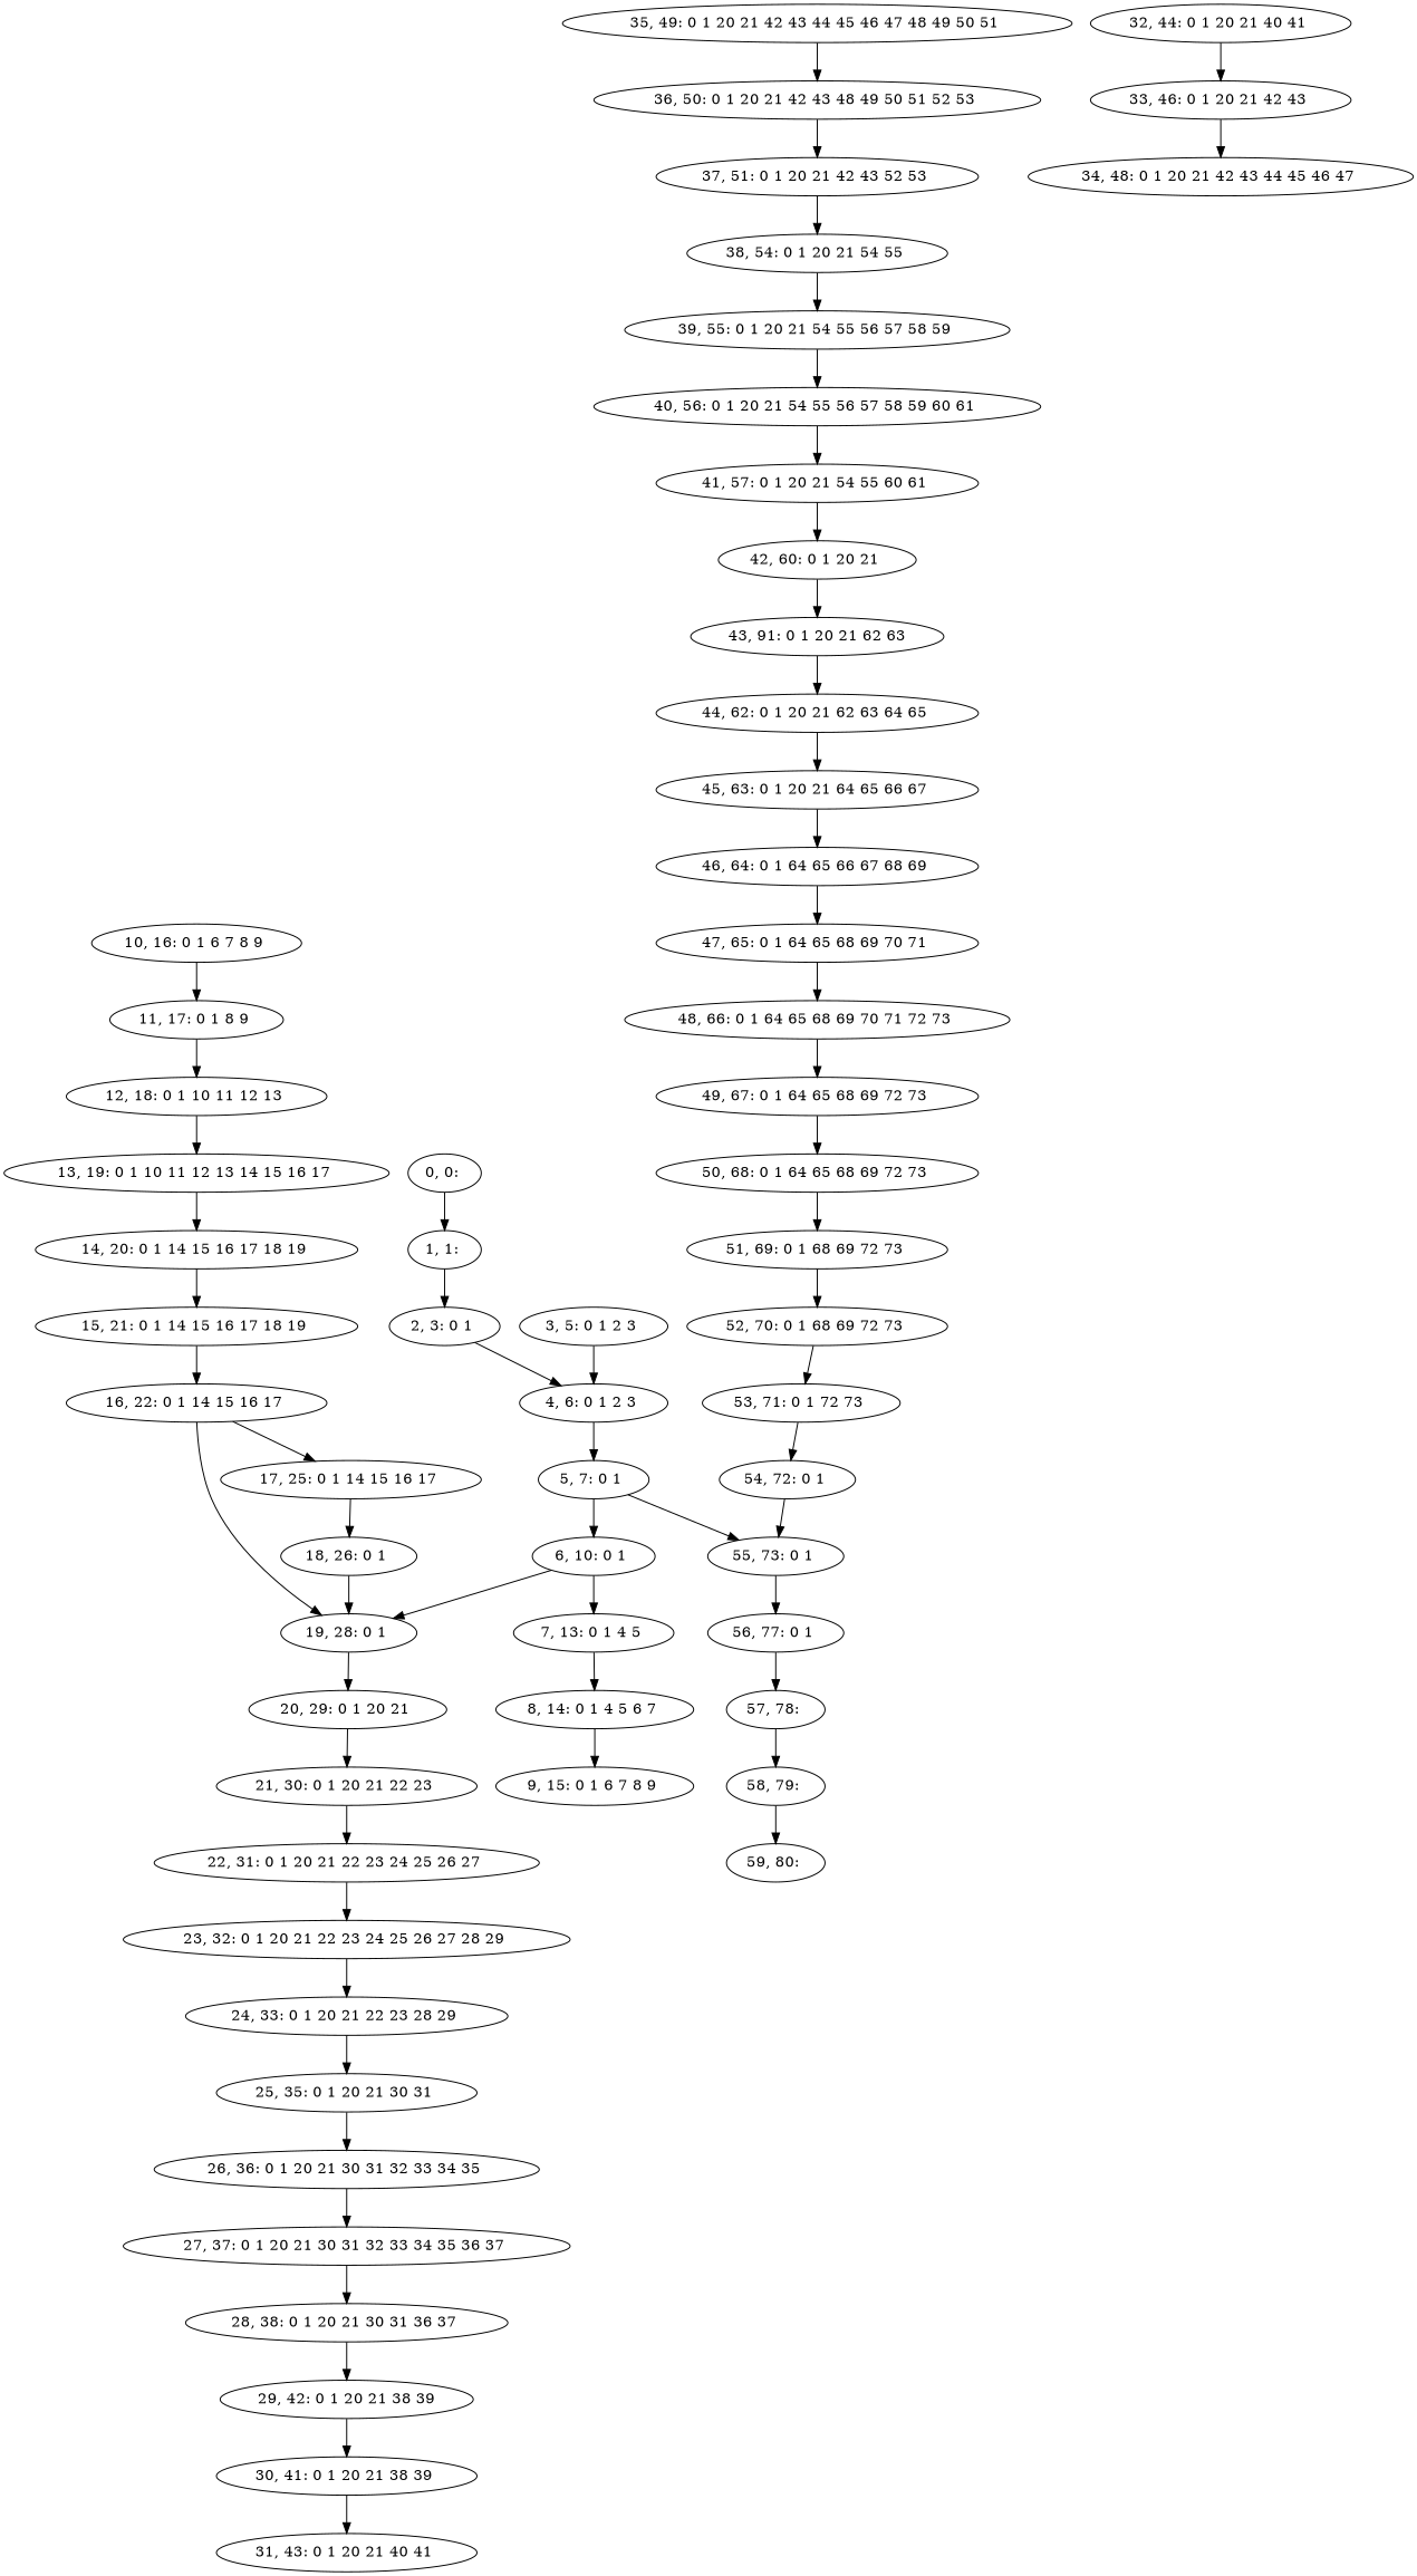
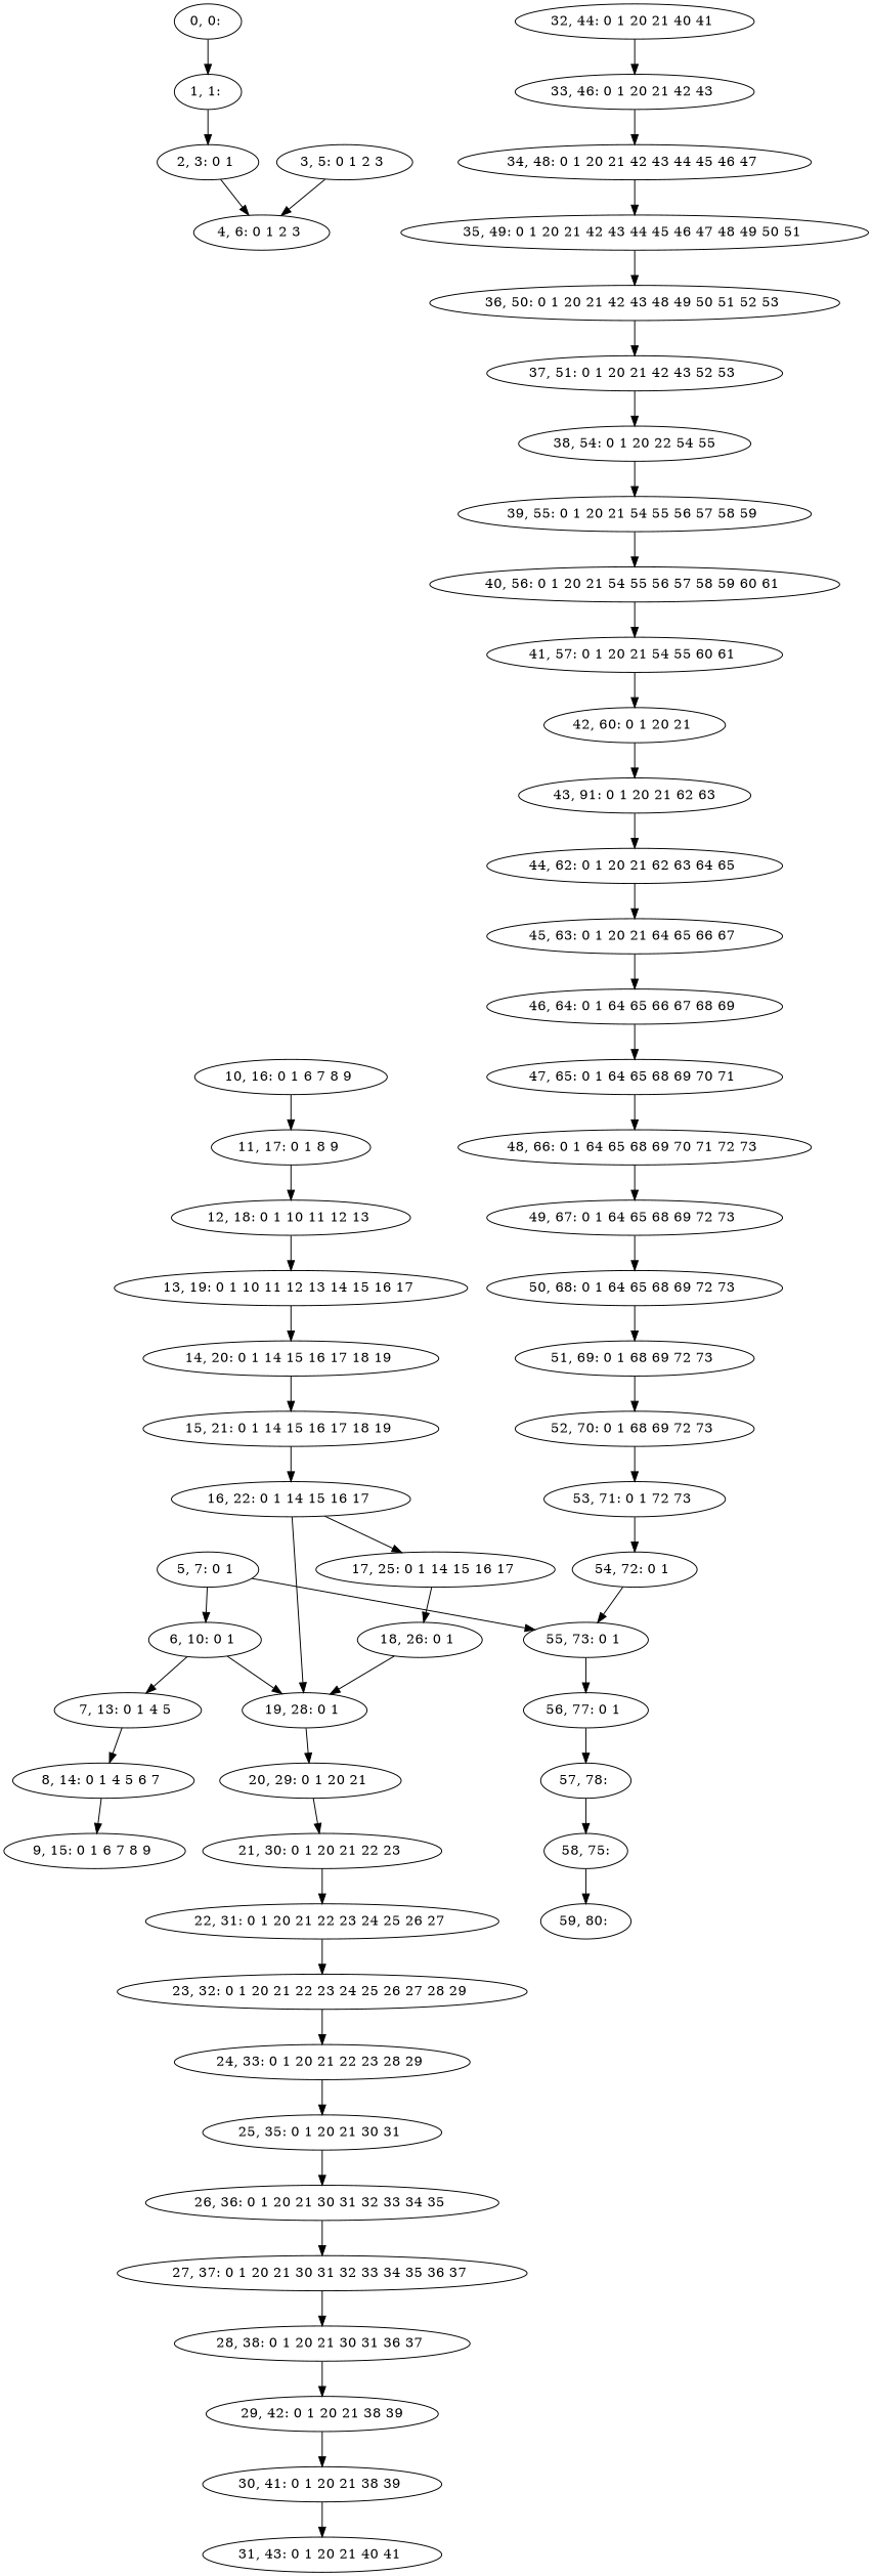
  digraph {
    n1 [label="0, 0: "]
    n2 [label="1, 1: "]
    n3 [label="2, 3: 0 1 "]
    n4 [label="4, 6: 0 1 2 3 "]
    n5 [label="3, 5: 0 1 2 3 "]
    n6 [label="5, 7: 0 1 "]
    n7 [label="6, 10: 0 1 "]
    n8 [label="55, 73: 0 1 "]
    n9 [label="7, 13: 0 1 4 5 "]
    n10 [label="19, 28: 0 1 "]
    n11 [label="56, 77: 0 1 "]
    n12 [label="8, 14: 0 1 4 5 6 7 "]
    n13 [label="20, 29: 0 1 20 21 "]
    n14 [label="9, 15: 0 1 6 7 8 9 "]
    n15 [label="10, 16: 0 1 6 7 8 9 "]
    n16 [label="11, 17: 0 1 8 9 "]
    n17 [label="12, 18: 0 1 10 11 12 13 "]
    n18 [label="13, 19: 0 1 10 11 12 13 14 15 16 17 "]
    n19 [label="14, 20: 0 1 14 15 16 17 18 19 "]
    n20 [label="15, 21: 0 1 14 15 16 17 18 19 "]
    n21 [label="16, 22: 0 1 14 15 16 17 "]
    n22 [label="17, 25: 0 1 14 15 16 17 "]
    n23 [label="18, 26: 0 1 "]
    n24 [label="21, 30: 0 1 20 21 22 23 "]
    n25 [label="22, 31: 0 1 20 21 22 23 24 25 26 27 "]
    n26 [label="23, 32: 0 1 20 21 22 23 24 25 26 27 28 29 "]
    n27 [label="24, 33: 0 1 20 21 22 23 28 29 "]
    n28 [label="25, 35: 0 1 20 21 30 31 "]
    n29 [label="26, 36: 0 1 20 21 30 31 32 33 34 35 "]
    n30 [label="27, 37: 0 1 20 21 30 31 32 33 34 35 36 37 "]
    n31 [label="28, 38: 0 1 20 21 30 31 36 37 "]
    n32 [label="29, 42: 0 1 20 21 38 39"]
    n33 [label="30, 41: 0 1 20 21 38 39 "]
    n34 [label="31, 43: 0 1 20 21 40 41 "]
    n35 [label="32, 44: 0 1 20 21 40 41 "]
    n36 [label="33, 46: 0 1 20 21 42 43 "]
    n37 [label="34, 48: 0 1 20 21 42 43 44 45 46 47 "]
    n38 [label="35, 49: 0 1 20 21 42 43 44 45 46 47 48 49 50 51 "]
    n39 [label="36, 50: 0 1 20 21 42 43 48 49 50 51 52 53 "]
    n40 [label="37, 51: 0 1 20 21 42 43 52 53 "]
-   n41 [label="38, 54: 0 1 20 21 54 55 "]
+   n41 [label="38, 54: 0 1 20 22 54 55"]
    n42 [label="39, 55: 0 1 20 21 54 55 56 57 58 59 "]
    n43 [label="40, 56: 0 1 20 21 54 55 56 57 58 59 60 61 "]
    n44 [label="41, 57: 0 1 20 21 54 55 60 61 "]
    n45 [label="42, 60: 0 1 20 21 "]
    n46 [label="43, 91: 0 1 20 21 62 63"]
    n47 [label="44, 62: 0 1 20 21 62 63 64 65 "]
    n48 [label="45, 63: 0 1 20 21 64 65 66 67 "]
    n49 [label="46, 64: 0 1 64 65 66 67 68 69 "]
    n50 [label="47, 65: 0 1 64 65 68 69 70 71 "]
    n51 [label="48, 66: 0 1 64 65 68 69 70 71 72 73 "]
    n52 [label="49, 67: 0 1 64 65 68 69 72 73 "]
    n53 [label="50, 68: 0 1 64 65 68 69 72 73 "]
    n54 [label="51, 69: 0 1 68 69 72 73 "]
    n55 [label="52, 70: 0 1 68 69 72 73 "]
    n56 [label="53, 71: 0 1 72 73 "]
    n57 [label="54, 72: 0 1 "]
    n58 [label="57, 78: "]
-   n59 [label="58, 79: "]
+   n59 [label="58, 75:"]
    n60 [label="59, 80: "]
    n1 -> n2
    n2 -> n3
    n3 -> n4
-   n4 -> n6
    n5 -> n4
    n6 -> n7
    n6 -> n8
    n7 -> n9
    n7 -> n10
    n8 -> n11
    n9 -> n12
    n10 -> n13
    n11 -> n58
    n12 -> n14
    n13 -> n24
    n15 -> n16
    n16 -> n17
    n17 -> n18
    n18 -> n19
    n19 -> n20
    n20 -> n21
    n21 -> n10
    n21 -> n22
    n22 -> n23
    n23 -> n10
    n24 -> n25
    n25 -> n26
    n26 -> n27
    n27 -> n28
    n28 -> n29
    n29 -> n30
    n30 -> n31
    n31 -> n32
    n32 -> n33
    n33 -> n34
    n35 -> n36
    n36 -> n37
+   n37 -> n38
    n38 -> n39
    n39 -> n40
    n40 -> n41
    n41 -> n42
    n42 -> n43
    n43 -> n44
    n44 -> n45
    n45 -> n46
    n46 -> n47
    n47 -> n48
    n48 -> n49
    n49 -> n50
    n50 -> n51
    n51 -> n52
    n52 -> n53
    n53 -> n54
    n54 -> n55
    n55 -> n56
    n56 -> n57
    n57 -> n8
    n58 -> n59
    n59 -> n60
  }
